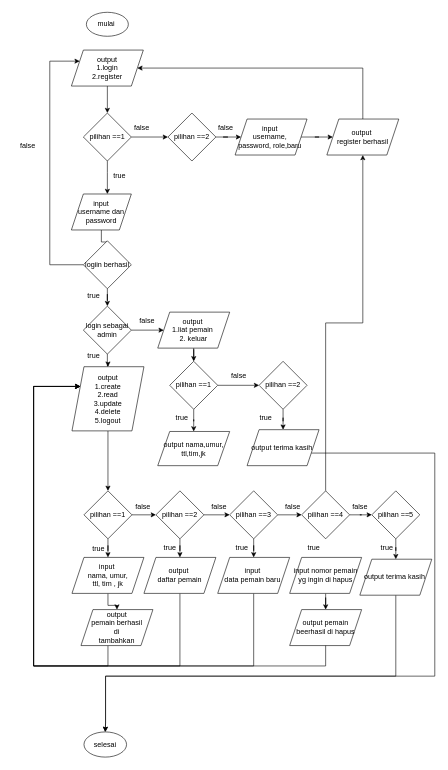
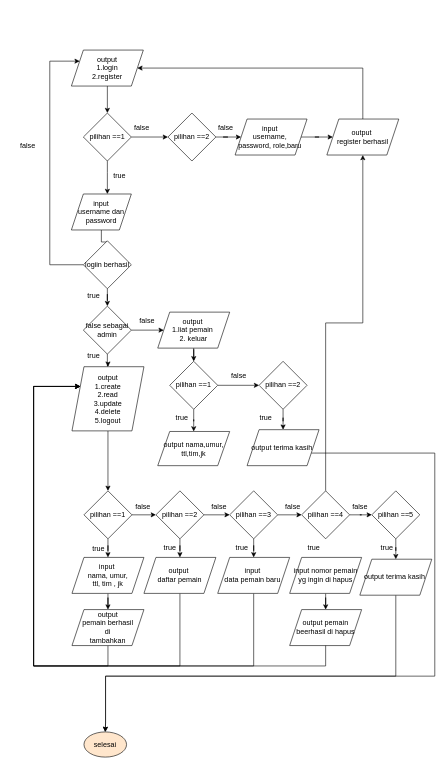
  <mxCell id="0" />
  <mxCell id="1" parent="0" />
- <mxCell id="2" value="mulai&amp;nbsp;" style="ellipse;whiteSpace=wrap;html=1;" vertex="1" parent="1"><mxGeometry x="143" y="20" width="70" height="40" as="geometry" /></mxCell>
  <mxCell id="3" value="" style="edgeStyle=orthogonalEdgeStyle;rounded=0;orthogonalLoop=1;jettySize=auto;html=1;" edge="1" parent="1" source="5" target="7"><mxGeometry relative="1" as="geometry" /></mxCell>
  <mxCell id="4" value="" style="edgeStyle=orthogonalEdgeStyle;rounded=0;orthogonalLoop=1;jettySize=auto;html=1;" edge="1" parent="1" source="5" target="9"><mxGeometry relative="1" as="geometry"><Array as="points"><mxPoint x="178" y="287" /><mxPoint x="178" y="287" /></Array></mxGeometry></mxCell>
  <mxCell id="5" value="pilihan ==1" style="rhombus;whiteSpace=wrap;html=1;" vertex="1" parent="1"><mxGeometry x="138" y="188" width="80" height="80" as="geometry" /></mxCell>
  <mxCell id="6" value="" style="edgeStyle=orthogonalEdgeStyle;rounded=0;orthogonalLoop=1;jettySize=auto;html=1;" edge="1" parent="1" source="7" target="11"><mxGeometry relative="1" as="geometry" /></mxCell>
  <mxCell id="7" value="pilihan ==2" style="rhombus;whiteSpace=wrap;html=1;" vertex="1" parent="1"><mxGeometry x="279" y="188" width="80" height="80" as="geometry" /></mxCell>
  <mxCell id="8" value="" style="edgeStyle=orthogonalEdgeStyle;rounded=0;orthogonalLoop=1;jettySize=auto;html=1;" edge="1" parent="1" source="9" target="14"><mxGeometry relative="1" as="geometry" /></mxCell>
  <mxCell id="9" value="input&lt;div&gt;&amp;nbsp;username dan&amp;nbsp;&lt;/div&gt;&lt;div&gt;password&lt;/div&gt;" style="shape=parallelogram;perimeter=parallelogramPerimeter;whiteSpace=wrap;html=1;fixedSize=1;" vertex="1" parent="1"><mxGeometry x="118" y="323" width="100" height="60" as="geometry" /></mxCell>
  <mxCell id="10" value="" style="edgeStyle=orthogonalEdgeStyle;rounded=0;orthogonalLoop=1;jettySize=auto;html=1;" edge="1" parent="1" source="11" target="36"><mxGeometry relative="1" as="geometry" /></mxCell>
  <mxCell id="11" value="input&amp;nbsp;&lt;div&gt;username,&amp;nbsp; password, role,baru&amp;nbsp;&lt;/div&gt;" style="shape=parallelogram;perimeter=parallelogramPerimeter;whiteSpace=wrap;html=1;fixedSize=1;" vertex="1" parent="1"><mxGeometry x="391" y="198" width="120" height="60" as="geometry" /></mxCell>
  <mxCell id="12" style="edgeStyle=orthogonalEdgeStyle;rounded=0;orthogonalLoop=1;jettySize=auto;html=1;entryX=0;entryY=0.25;entryDx=0;entryDy=0;" edge="1" parent="1" source="14" target="16"><mxGeometry relative="1" as="geometry"><Array as="points"><mxPoint x="82" y="441" /><mxPoint x="82" y="102" /></Array></mxGeometry></mxCell>
  <mxCell id="13" value="" style="edgeStyle=orthogonalEdgeStyle;rounded=0;orthogonalLoop=1;jettySize=auto;html=1;" edge="1" parent="1" source="14" target="61"><mxGeometry relative="1" as="geometry" /></mxCell>
  <mxCell id="14" value="logiin berhasil" style="rhombus;whiteSpace=wrap;html=1;" vertex="1" parent="1"><mxGeometry x="138" y="401" width="80" height="80" as="geometry" /></mxCell>
  <mxCell id="15" value="" style="edgeStyle=orthogonalEdgeStyle;rounded=0;orthogonalLoop=1;jettySize=auto;html=1;" edge="1" parent="1" source="16" target="5"><mxGeometry relative="1" as="geometry" /></mxCell>
  <mxCell id="16" value="output&lt;div&gt;1.login&lt;/div&gt;&lt;div&gt;2.register&lt;/div&gt;" style="shape=parallelogram;perimeter=parallelogramPerimeter;whiteSpace=wrap;html=1;fixedSize=1;" vertex="1" parent="1"><mxGeometry x="118" y="83" width="120" height="60" as="geometry" /></mxCell>
  <mxCell id="17" value="" style="edgeStyle=orthogonalEdgeStyle;rounded=0;orthogonalLoop=1;jettySize=auto;html=1;" edge="1" parent="1" source="18" target="21"><mxGeometry relative="1" as="geometry" /></mxCell>
  <mxCell id="18" value="output&lt;div&gt;1.create&lt;/div&gt;&lt;div&gt;2.read&lt;/div&gt;&lt;div&gt;3.update&lt;/div&gt;&lt;div&gt;4.delete&lt;/div&gt;&lt;div&gt;5.logout&lt;/div&gt;" style="shape=parallelogram;perimeter=parallelogramPerimeter;whiteSpace=wrap;html=1;fixedSize=1;" vertex="1" parent="1"><mxGeometry x="119" y="611" width="120" height="107" as="geometry" /></mxCell>
  <mxCell id="19" value="" style="edgeStyle=orthogonalEdgeStyle;rounded=0;orthogonalLoop=1;jettySize=auto;html=1;" edge="1" parent="1" source="21" target="24"><mxGeometry relative="1" as="geometry" /></mxCell>
  <mxCell id="20" value="" style="edgeStyle=orthogonalEdgeStyle;rounded=0;orthogonalLoop=1;jettySize=auto;html=1;" edge="1" parent="1" source="21" target="34"><mxGeometry relative="1" as="geometry" /></mxCell>
  <mxCell id="21" value="pilihan ==1" style="rhombus;whiteSpace=wrap;html=1;" vertex="1" parent="1"><mxGeometry x="139" y="818" width="80" height="80" as="geometry" /></mxCell>
  <mxCell id="22" value="" style="edgeStyle=orthogonalEdgeStyle;rounded=0;orthogonalLoop=1;jettySize=auto;html=1;" edge="1" parent="1" source="24" target="27"><mxGeometry relative="1" as="geometry" /></mxCell>
  <mxCell id="23" value="" style="edgeStyle=orthogonalEdgeStyle;rounded=0;orthogonalLoop=1;jettySize=auto;html=1;" edge="1" parent="1" source="24" target="45"><mxGeometry relative="1" as="geometry" /></mxCell>
  <mxCell id="24" value="pilihan ==2" style="rhombus;whiteSpace=wrap;html=1;" vertex="1" parent="1"><mxGeometry x="259" y="818" width="80" height="80" as="geometry" /></mxCell>
  <mxCell id="25" value="" style="edgeStyle=orthogonalEdgeStyle;rounded=0;orthogonalLoop=1;jettySize=auto;html=1;" edge="1" parent="1" source="27" target="30"><mxGeometry relative="1" as="geometry" /></mxCell>
  <mxCell id="26" value="" style="edgeStyle=orthogonalEdgeStyle;rounded=0;orthogonalLoop=1;jettySize=auto;html=1;" edge="1" parent="1" source="27" target="47"><mxGeometry relative="1" as="geometry" /></mxCell>
  <mxCell id="27" value="pilihan ==3" style="rhombus;whiteSpace=wrap;html=1;" vertex="1" parent="1"><mxGeometry x="382" y="818" width="80" height="80" as="geometry" /></mxCell>
  <mxCell id="28" value="" style="edgeStyle=orthogonalEdgeStyle;rounded=0;orthogonalLoop=1;jettySize=auto;html=1;" edge="1" parent="1" source="30" target="32"><mxGeometry relative="1" as="geometry" /></mxCell>
  <mxCell id="29" value="" style="edgeStyle=orthogonalEdgeStyle;rounded=0;orthogonalLoop=1;jettySize=auto;html=1;" edge="1" parent="1" source="30" target="36"><mxGeometry relative="1" as="geometry" /></mxCell>
  <mxCell id="30" value="pilihan ==4" style="rhombus;whiteSpace=wrap;html=1;" vertex="1" parent="1"><mxGeometry x="502" y="818" width="80" height="80" as="geometry" /></mxCell>
  <mxCell id="31" value="" style="edgeStyle=orthogonalEdgeStyle;rounded=0;orthogonalLoop=1;jettySize=auto;html=1;" edge="1" parent="1" source="32" target="55"><mxGeometry relative="1" as="geometry" /></mxCell>
  <mxCell id="32" value="pilihan ==5" style="rhombus;whiteSpace=wrap;html=1;" vertex="1" parent="1"><mxGeometry x="619" y="818" width="80" height="80" as="geometry" /></mxCell>
  <mxCell id="33" value="" style="edgeStyle=orthogonalEdgeStyle;rounded=0;orthogonalLoop=1;jettySize=auto;html=1;" edge="1" parent="1" source="34" target="38"><mxGeometry relative="1" as="geometry" /></mxCell>
  <mxCell id="34" value="input&amp;nbsp;&lt;div&gt;nama, umur,&lt;/div&gt;&lt;div&gt;ttl, tim , jk&lt;/div&gt;" style="shape=parallelogram;perimeter=parallelogramPerimeter;whiteSpace=wrap;html=1;fixedSize=1;" vertex="1" parent="1"><mxGeometry x="119" y="929" width="120" height="60" as="geometry" /></mxCell>
  <mxCell id="35" style="edgeStyle=orthogonalEdgeStyle;rounded=0;orthogonalLoop=1;jettySize=auto;html=1;entryX=1;entryY=0.5;entryDx=0;entryDy=0;" edge="1" parent="1" source="36" target="16"><mxGeometry relative="1" as="geometry"><mxPoint x="538" y="59" as="targetPoint" /><Array as="points"><mxPoint x="604" y="113" /></Array></mxGeometry></mxCell>
  <mxCell id="36" value="output&amp;nbsp;&lt;div&gt;register berhasil&lt;/div&gt;" style="shape=parallelogram;perimeter=parallelogramPerimeter;whiteSpace=wrap;html=1;fixedSize=1;" vertex="1" parent="1"><mxGeometry x="544" y="198" width="120" height="60" as="geometry" /></mxCell>
  <mxCell id="37" style="edgeStyle=orthogonalEdgeStyle;rounded=0;orthogonalLoop=1;jettySize=auto;html=1;entryX=0;entryY=0.25;entryDx=0;entryDy=0;" edge="1" parent="1" source="38" target="18"><mxGeometry relative="1" as="geometry"><Array as="points"><mxPoint x="179" y="1110" /><mxPoint x="55" y="1110" /><mxPoint x="55" y="644" /></Array></mxGeometry></mxCell>
- <mxCell id="38" value="output&lt;div&gt;pemain berhasil&lt;/div&gt;&lt;div&gt;&amp;nbsp;di&amp;nbsp;&lt;/div&gt;&lt;div&gt;tambahkan&lt;/div&gt;" style="shape=parallelogram;perimeter=parallelogramPerimeter;whiteSpace=wrap;html=1;fixedSize=1;" vertex="1" parent="1"><mxGeometry x="134" y="1016" width="120" height="60" as="geometry" /></mxCell>
+ <mxCell id="38" value="output&lt;div&gt;pemain berhasil&lt;/div&gt;&lt;div&gt;&amp;nbsp;di&amp;nbsp;&lt;/div&gt;&lt;div&gt;tambahkan&lt;/div&gt;" style="shape=parallelogram;perimeter=parallelogramPerimeter;whiteSpace=wrap;html=1;fixedSize=1;" vertex="1" parent="1"><mxGeometry x="119" y="1016" width="120" height="60" as="geometry" /></mxCell>
  <mxCell id="39" value="" style="edgeStyle=orthogonalEdgeStyle;rounded=0;orthogonalLoop=1;jettySize=auto;html=1;" edge="1" parent="1" source="40" target="43"><mxGeometry relative="1" as="geometry" /></mxCell>
  <mxCell id="40" value="output&amp;nbsp;&lt;div&gt;1.liat pemain&amp;nbsp;&lt;/div&gt;&lt;div&gt;2. keluar&lt;/div&gt;" style="shape=parallelogram;perimeter=parallelogramPerimeter;whiteSpace=wrap;html=1;fixedSize=1;" vertex="1" parent="1"><mxGeometry x="262" y="520" width="120" height="60" as="geometry" /></mxCell>
  <mxCell id="41" value="" style="edgeStyle=orthogonalEdgeStyle;rounded=0;orthogonalLoop=1;jettySize=auto;html=1;" edge="1" parent="1" source="43" target="51"><mxGeometry relative="1" as="geometry" /></mxCell>
  <mxCell id="42" value="" style="edgeStyle=orthogonalEdgeStyle;rounded=0;orthogonalLoop=1;jettySize=auto;html=1;" edge="1" parent="1" source="43" target="53"><mxGeometry relative="1" as="geometry" /></mxCell>
  <mxCell id="43" value="pilihan ==1" style="rhombus;whiteSpace=wrap;html=1;" vertex="1" parent="1"><mxGeometry x="282" y="602" width="80" height="80" as="geometry" /></mxCell>
  <mxCell id="44" style="edgeStyle=orthogonalEdgeStyle;rounded=0;orthogonalLoop=1;jettySize=auto;html=1;entryX=0;entryY=0.25;entryDx=0;entryDy=0;" edge="1" parent="1" source="45" target="18"><mxGeometry relative="1" as="geometry"><Array as="points"><mxPoint x="299" y="1110" /><mxPoint x="55" y="1110" /><mxPoint x="55" y="644" /></Array></mxGeometry></mxCell>
  <mxCell id="45" value="output&amp;nbsp;&lt;div&gt;daftar pemain&lt;/div&gt;" style="shape=parallelogram;perimeter=parallelogramPerimeter;whiteSpace=wrap;html=1;fixedSize=1;" vertex="1" parent="1"><mxGeometry x="239" y="929" width="120" height="60" as="geometry" /></mxCell>
  <mxCell id="46" style="edgeStyle=orthogonalEdgeStyle;rounded=0;orthogonalLoop=1;jettySize=auto;html=1;entryX=0;entryY=0.25;entryDx=0;entryDy=0;" edge="1" parent="1" source="47" target="18"><mxGeometry relative="1" as="geometry"><Array as="points"><mxPoint x="422" y="1110" /><mxPoint x="55" y="1110" /><mxPoint x="55" y="644" /></Array></mxGeometry></mxCell>
  <mxCell id="47" value="input&amp;nbsp;&lt;div&gt;data pemain baru&amp;nbsp;&lt;/div&gt;" style="shape=parallelogram;perimeter=parallelogramPerimeter;whiteSpace=wrap;html=1;fixedSize=1;" vertex="1" parent="1"><mxGeometry x="362" y="929" width="120" height="60" as="geometry" /></mxCell>
  <mxCell id="48" value="" style="edgeStyle=orthogonalEdgeStyle;rounded=0;orthogonalLoop=1;jettySize=auto;html=1;" edge="1" parent="1" source="49" target="50"><mxGeometry relative="1" as="geometry" /></mxCell>
  <mxCell id="49" value="input nomor pemain yg ingin di hapus" style="shape=parallelogram;perimeter=parallelogramPerimeter;whiteSpace=wrap;html=1;fixedSize=1;" vertex="1" parent="1"><mxGeometry x="482" y="929" width="120" height="60" as="geometry" /></mxCell>
  <mxCell id="50" value="output pemain beerhasil di hapus" style="shape=parallelogram;perimeter=parallelogramPerimeter;whiteSpace=wrap;html=1;fixedSize=1;" vertex="1" parent="1"><mxGeometry x="482" y="1016" width="120" height="60" as="geometry" /></mxCell>
  <mxCell id="51" value="output nama,umur,&lt;div&gt;ttl,tim,jk&lt;/div&gt;" style="shape=parallelogram;perimeter=parallelogramPerimeter;whiteSpace=wrap;html=1;fixedSize=1;" vertex="1" parent="1"><mxGeometry x="262" y="719" width="120" height="57" as="geometry" /></mxCell>
  <mxCell id="52" value="" style="edgeStyle=orthogonalEdgeStyle;rounded=0;orthogonalLoop=1;jettySize=auto;html=1;" edge="1" parent="1" source="53" target="57"><mxGeometry relative="1" as="geometry" /></mxCell>
  <mxCell id="53" value="pilihan ==2" style="rhombus;whiteSpace=wrap;html=1;" vertex="1" parent="1"><mxGeometry x="431" y="602" width="80" height="80" as="geometry" /></mxCell>
  <mxCell id="54" style="edgeStyle=orthogonalEdgeStyle;rounded=0;orthogonalLoop=1;jettySize=auto;html=1;entryX=0.5;entryY=0;entryDx=0;entryDy=0;" edge="1" parent="1" source="55" target="58"><mxGeometry relative="1" as="geometry"><Array as="points"><mxPoint x="659" y="1127" /><mxPoint x="175" y="1127" /><mxPoint x="175" y="1205" /></Array></mxGeometry></mxCell>
  <mxCell id="55" value="output terima kasih&amp;nbsp;" style="shape=parallelogram;perimeter=parallelogramPerimeter;whiteSpace=wrap;html=1;fixedSize=1;" vertex="1" parent="1"><mxGeometry x="599" y="932" width="120" height="60" as="geometry" /></mxCell>
  <mxCell id="56" style="edgeStyle=orthogonalEdgeStyle;rounded=0;orthogonalLoop=1;jettySize=auto;html=1;entryX=0.5;entryY=0;entryDx=0;entryDy=0;" edge="1" parent="1" source="57" target="58"><mxGeometry relative="1" as="geometry"><Array as="points"><mxPoint x="724" y="755" /><mxPoint x="724" y="1127" /><mxPoint x="175" y="1127" /><mxPoint x="175" y="1205" /></Array></mxGeometry></mxCell>
  <mxCell id="57" value="output terima kasih&amp;nbsp;" style="shape=parallelogram;perimeter=parallelogramPerimeter;whiteSpace=wrap;html=1;fixedSize=1;" vertex="1" parent="1"><mxGeometry x="411" y="716" width="120" height="60" as="geometry" /></mxCell>
- <mxCell id="58" value="selesai" style="ellipse;whiteSpace=wrap;html=1;" vertex="1" parent="1"><mxGeometry x="139" y="1220" width="71" height="42" as="geometry" /></mxCell>
+ <mxCell id="58" value="selesai" style="ellipse;whiteSpace=wrap;html=1;fillColor=#ffe6cc;" vertex="1" parent="1"><mxGeometry x="139" y="1220" width="71" height="42" as="geometry" /></mxCell>
  <mxCell id="59" value="" style="edgeStyle=orthogonalEdgeStyle;rounded=0;orthogonalLoop=1;jettySize=auto;html=1;" edge="1" parent="1" source="61" target="18"><mxGeometry relative="1" as="geometry" /></mxCell>
  <mxCell id="60" value="" style="edgeStyle=orthogonalEdgeStyle;rounded=0;orthogonalLoop=1;jettySize=auto;html=1;" edge="1" parent="1" source="61" target="40"><mxGeometry relative="1" as="geometry" /></mxCell>
- <mxCell id="61" value="login sebagai admin" style="rhombus;whiteSpace=wrap;html=1;" vertex="1" parent="1"><mxGeometry x="138" y="510" width="80" height="80" as="geometry" /></mxCell>
+ <mxCell id="61" value="false sebagai admin" style="rhombus;whiteSpace=wrap;html=1;" vertex="1" parent="1"><mxGeometry x="138" y="510" width="80" height="80" as="geometry" /></mxCell>
  <mxCell id="62" style="edgeStyle=orthogonalEdgeStyle;rounded=0;orthogonalLoop=1;jettySize=auto;html=1;entryX=0;entryY=0.25;entryDx=0;entryDy=0;" edge="1" parent="1" source="50" target="18"><mxGeometry relative="1" as="geometry"><Array as="points"><mxPoint x="542" y="1110" /><mxPoint x="55" y="1110" /><mxPoint x="55" y="644" /></Array></mxGeometry></mxCell>
  <mxCell id="63" value="true" style="text;html=1;align=center;verticalAlign=middle;resizable=0;points=[];autosize=1;strokeColor=none;fillColor=none;" vertex="1" parent="1"><mxGeometry x="178" y="278" width="40" height="30" as="geometry" /></mxCell>
  <mxCell id="64" value="false" style="text;html=1;align=center;verticalAlign=middle;resizable=0;points=[];autosize=1;strokeColor=none;fillColor=none;" vertex="1" parent="1"><mxGeometry x="210" y="198" width="50" height="30" as="geometry" /></mxCell>
  <mxCell id="65" value="false" style="text;html=1;align=center;verticalAlign=middle;resizable=0;points=[];autosize=1;strokeColor=none;fillColor=none;" vertex="1" parent="1"><mxGeometry x="350" y="198" width="50" height="30" as="geometry" /></mxCell>
  <mxCell id="66" value="true" style="text;html=1;align=center;verticalAlign=middle;resizable=0;points=[];autosize=1;strokeColor=none;fillColor=none;" vertex="1" parent="1"><mxGeometry x="135" y="478" width="40" height="30" as="geometry" /></mxCell>
  <mxCell id="67" value="false" style="text;html=1;align=center;verticalAlign=middle;resizable=0;points=[];autosize=1;strokeColor=none;fillColor=none;" vertex="1" parent="1"><mxGeometry x="20" y="228" width="50" height="30" as="geometry" /></mxCell>
  <mxCell id="68" value="true" style="text;html=1;align=center;verticalAlign=middle;resizable=0;points=[];autosize=1;strokeColor=none;fillColor=none;" vertex="1" parent="1"><mxGeometry x="135" y="578" width="40" height="30" as="geometry" /></mxCell>
  <mxCell id="69" value="false" style="text;html=1;align=center;verticalAlign=middle;resizable=0;points=[];autosize=1;strokeColor=none;fillColor=none;" vertex="1" parent="1"><mxGeometry x="219" y="520" width="50" height="30" as="geometry" /></mxCell>
  <mxCell id="70" value="true" style="text;html=1;align=center;verticalAlign=middle;resizable=0;points=[];autosize=1;strokeColor=none;fillColor=none;" vertex="1" parent="1"><mxGeometry x="282" y="682" width="40" height="30" as="geometry" /></mxCell>
  <mxCell id="71" value="true" style="text;html=1;align=center;verticalAlign=middle;resizable=0;points=[];autosize=1;strokeColor=none;fillColor=none;" vertex="1" parent="1"><mxGeometry x="422" y="682" width="40" height="30" as="geometry" /></mxCell>
  <mxCell id="72" value="true" style="text;html=1;align=center;verticalAlign=middle;resizable=0;points=[];autosize=1;strokeColor=none;fillColor=none;" vertex="1" parent="1"><mxGeometry x="143" y="899" width="40" height="30" as="geometry" /></mxCell>
  <mxCell id="73" value="true" style="text;html=1;align=center;verticalAlign=middle;resizable=0;points=[];autosize=1;strokeColor=none;fillColor=none;" vertex="1" parent="1"><mxGeometry x="262" y="898" width="40" height="30" as="geometry" /></mxCell>
  <mxCell id="74" value="true" style="text;html=1;align=center;verticalAlign=middle;resizable=0;points=[];autosize=1;strokeColor=none;fillColor=none;" vertex="1" parent="1"><mxGeometry x="382" y="898" width="40" height="30" as="geometry" /></mxCell>
  <mxCell id="75" value="true" style="text;html=1;align=center;verticalAlign=middle;resizable=0;points=[];autosize=1;strokeColor=none;fillColor=none;" vertex="1" parent="1"><mxGeometry x="502" y="898" width="40" height="30" as="geometry" /></mxCell>
  <mxCell id="76" value="true" style="text;html=1;align=center;verticalAlign=middle;resizable=0;points=[];autosize=1;strokeColor=none;fillColor=none;" vertex="1" parent="1"><mxGeometry x="624" y="898" width="40" height="30" as="geometry" /></mxCell>
  <mxCell id="77" value="false" style="text;html=1;align=center;verticalAlign=middle;resizable=0;points=[];autosize=1;strokeColor=none;fillColor=none;" vertex="1" parent="1"><mxGeometry x="372" y="611" width="50" height="30" as="geometry" /></mxCell>
  <mxCell id="78" value="false" style="text;html=1;align=center;verticalAlign=middle;resizable=0;points=[];autosize=1;strokeColor=none;fillColor=none;" vertex="1" parent="1"><mxGeometry x="212" y="830" width="50" height="30" as="geometry" /></mxCell>
  <mxCell id="79" value="false" style="text;html=1;align=center;verticalAlign=middle;resizable=0;points=[];autosize=1;strokeColor=none;fillColor=none;" vertex="1" parent="1"><mxGeometry x="339" y="830" width="50" height="30" as="geometry" /></mxCell>
  <mxCell id="80" value="false" style="text;html=1;align=center;verticalAlign=middle;resizable=0;points=[];autosize=1;strokeColor=none;fillColor=none;" vertex="1" parent="1"><mxGeometry x="462" y="830" width="50" height="30" as="geometry" /></mxCell>
  <mxCell id="81" value="false" style="text;html=1;align=center;verticalAlign=middle;resizable=0;points=[];autosize=1;strokeColor=none;fillColor=none;" vertex="1" parent="1"><mxGeometry x="574" y="830" width="50" height="30" as="geometry" /></mxCell>
